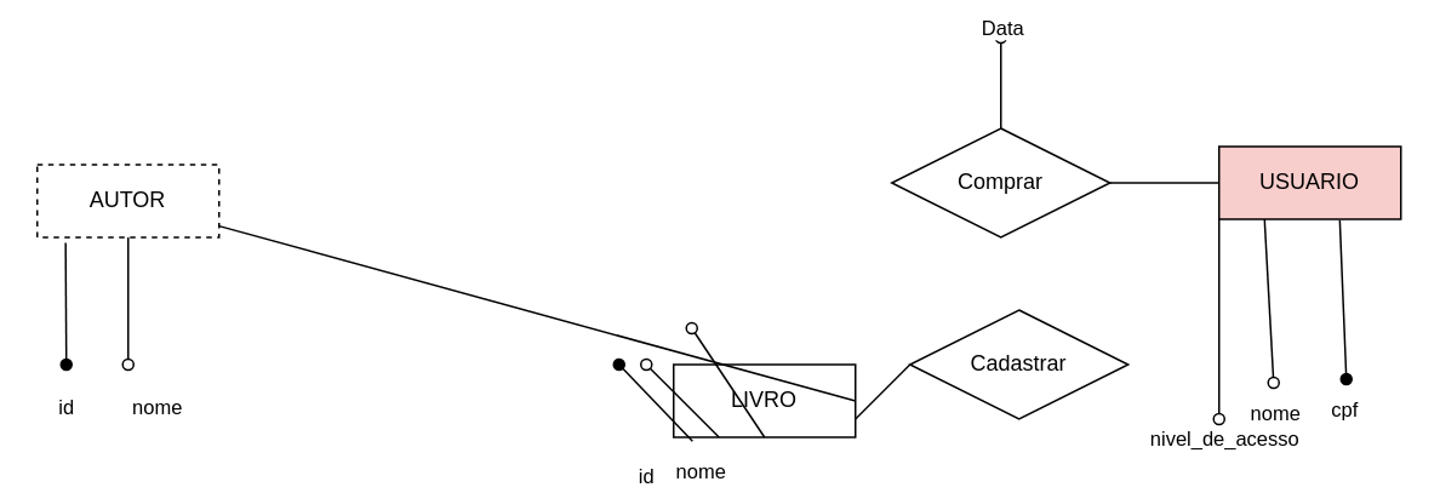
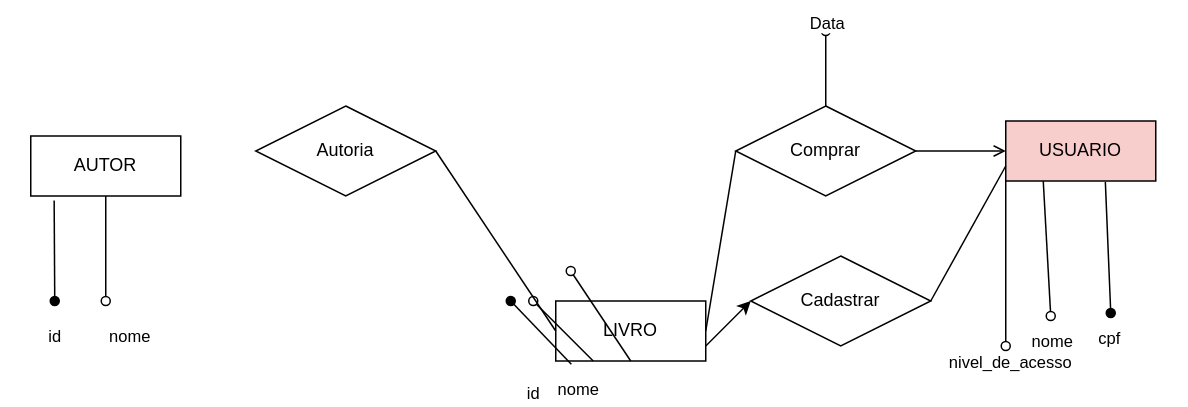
  <mxCell id="0" />
  <mxCell id="1" parent="0" />
  <mxCell id="2" value="LIVRO" style="whiteSpace=wrap;html=1;align=center;" vertex="1" parent="1"><mxGeometry x="370" y="200" width="100" height="40" as="geometry" /></mxCell>
  <mxCell id="3" value="USUARIO" style="whiteSpace=wrap;html=1;align=center;fillColor=#f8cecc;" vertex="1" parent="1"><mxGeometry x="670" y="80" width="100" height="40" as="geometry" /></mxCell>
  <mxCell id="4" value="" style="endArrow=oval;html=1;rounded=0;exitX=0.104;exitY=1.055;exitDx=0;exitDy=0;exitPerimeter=0;endFill=1;" edge="1" parent="1" source="2"><mxGeometry relative="1" as="geometry"><mxPoint x="360" y="230" as="sourcePoint" /><mxPoint x="340" y="200" as="targetPoint" /></mxGeometry></mxCell>
  <mxCell id="5" value="id" style="edgeLabel;html=1;align=center;verticalAlign=middle;resizable=0;points=[];" vertex="1" connectable="0" parent="4"><mxGeometry x="0.306" relative="1" as="geometry"><mxPoint y="47" as="offset" /></mxGeometry></mxCell>
  <mxCell id="6" value="" style="endArrow=oval;html=1;rounded=0;exitX=0.25;exitY=1;exitDx=0;exitDy=0;endFill=0;" edge="1" parent="1" source="2"><mxGeometry relative="1" as="geometry"><mxPoint x="350" y="120" as="sourcePoint" /><mxPoint x="355" y="200" as="targetPoint" /></mxGeometry></mxCell>
  <mxCell id="7" value="nome" style="edgeLabel;html=1;align=center;verticalAlign=middle;resizable=0;points=[];" vertex="1" connectable="0" parent="6"><mxGeometry x="0.35" y="-1" relative="1" as="geometry"><mxPoint x="16" y="46" as="offset" /></mxGeometry></mxCell>
  <mxCell id="8" value="" style="endArrow=oval;html=1;rounded=0;exitX=0.5;exitY=1;exitDx=0;exitDy=0;endFill=0;" edge="1" parent="1" source="2"><mxGeometry relative="1" as="geometry"><mxPoint x="360" y="142" as="sourcePoint" /><mxPoint x="380" y="180" as="targetPoint" /></mxGeometry></mxCell>
  <mxCell id="9" value="Comprar" style="shape=rhombus;perimeter=rhombusPerimeter;whiteSpace=wrap;html=1;align=center;" vertex="1" parent="1"><mxGeometry x="490" y="70" width="120" height="60" as="geometry" /></mxCell>
- <mxCell id="10" value="" style="endArrow=none;html=1;rounded=0;exitX=1;exitY=0.5;exitDx=0;exitDy=0;entryX=0;entryY=0.5;entryDx=0;entryDy=0;" edge="1" parent="1" source="9" target="3"><mxGeometry relative="1" as="geometry"><mxPoint x="530" y="250" as="sourcePoint" /><mxPoint x="690" y="250" as="targetPoint" /></mxGeometry></mxCell>
- <mxCell id="11" value="" style="endArrow=none;html=1;rounded=0;exitX=1;exitY=0.5;exitDx=0;exitDy=0;" edge="1" parent="1" source="2" target="12"><mxGeometry relative="1" as="geometry"><mxPoint x="620" y="110" as="sourcePoint" /><mxPoint x="680" y="110" as="targetPoint" /></mxGeometry></mxCell>
- <mxCell id="12" value="AUTOR" style="whiteSpace=wrap;html=1;align=center;dashed=1;" vertex="1" parent="1"><mxGeometry x="20" y="90" width="100" height="40" as="geometry" /></mxCell>
+ <mxCell id="10" value="" style="endArrow=open;html=1;rounded=0;exitX=1;exitY=0.5;exitDx=0;exitDy=0;entryX=0;entryY=0.5;entryDx=0;entryDy=0;" edge="1" parent="1" source="9" target="3"><mxGeometry relative="1" as="geometry"><mxPoint x="530" y="250" as="sourcePoint" /><mxPoint x="690" y="250" as="targetPoint" /></mxGeometry></mxCell>
+ <mxCell id="11" value="" style="endArrow=none;html=1;rounded=0;exitX=1;exitY=0.5;exitDx=0;exitDy=0;entryX=0;entryY=0.5;entryDx=0;entryDy=0;" edge="1" parent="1" source="2" target="9"><mxGeometry relative="1" as="geometry"><mxPoint x="620" y="110" as="sourcePoint" /><mxPoint x="680" y="110" as="targetPoint" /></mxGeometry></mxCell>
+ <mxCell id="12" value="AUTOR" style="whiteSpace=wrap;html=1;align=center;" vertex="1" parent="1"><mxGeometry x="20" y="90" width="100" height="40" as="geometry" /></mxCell>
  <mxCell id="13" value="" style="endArrow=oval;html=1;rounded=0;exitX=0.156;exitY=1.075;exitDx=0;exitDy=0;exitPerimeter=0;endFill=1;" edge="1" parent="1" source="12"><mxGeometry relative="1" as="geometry"><mxPoint x="290" y="132" as="sourcePoint" /><mxPoint x="36" y="200" as="targetPoint" /></mxGeometry></mxCell>
  <mxCell id="14" value="id" style="edgeLabel;html=1;align=center;verticalAlign=middle;resizable=0;points=[];" vertex="1" connectable="0" parent="13"><mxGeometry x="0.306" relative="1" as="geometry"><mxPoint y="47" as="offset" /></mxGeometry></mxCell>
  <mxCell id="15" value="" style="endArrow=oval;html=1;rounded=0;exitX=0.5;exitY=1;exitDx=0;exitDy=0;endFill=0;" edge="1" parent="1" source="12"><mxGeometry relative="1" as="geometry"><mxPoint x="305" y="130" as="sourcePoint" /><mxPoint x="70" y="200" as="targetPoint" /></mxGeometry></mxCell>
  <mxCell id="16" value="nome" style="edgeLabel;html=1;align=center;verticalAlign=middle;resizable=0;points=[];" vertex="1" connectable="0" parent="15"><mxGeometry x="0.35" y="-1" relative="1" as="geometry"><mxPoint x="16" y="46" as="offset" /></mxGeometry></mxCell>
+ <mxCell id="17" value="Autoria" style="shape=rhombus;perimeter=rhombusPerimeter;whiteSpace=wrap;html=1;align=center;" vertex="1" parent="1"><mxGeometry x="170" y="70" width="120" height="60" as="geometry" /></mxCell>
+ <mxCell id="18" value="" style="endArrow=none;html=1;rounded=0;exitX=1;exitY=0.5;exitDx=0;exitDy=0;entryX=0;entryY=0.5;entryDx=0;entryDy=0;" edge="1" parent="1" source="17" target="2"><mxGeometry relative="1" as="geometry"><mxPoint x="130" y="120" as="sourcePoint" /><mxPoint x="180" y="110" as="targetPoint" /></mxGeometry></mxCell>
  <mxCell id="19" value="" style="endArrow=oval;html=1;rounded=0;exitX=0.5;exitY=0;exitDx=0;exitDy=0;endFill=0;" edge="1" parent="1" source="9"><mxGeometry relative="1" as="geometry"><mxPoint x="570" y="-60" as="sourcePoint" /><mxPoint x="550" y="20" as="targetPoint" /></mxGeometry></mxCell>
  <mxCell id="20" value="Data" style="edgeLabel;html=1;align=center;verticalAlign=middle;resizable=0;points=[];" vertex="1" connectable="0" parent="19"><mxGeometry x="-0.4" y="-3" relative="1" as="geometry"><mxPoint x="-3" y="-41" as="offset" /></mxGeometry></mxCell>
  <mxCell id="21" value="" style="endArrow=oval;html=1;rounded=0;exitX=0.25;exitY=1;exitDx=0;exitDy=0;endFill=0;" edge="1" parent="1" source="3"><mxGeometry relative="1" as="geometry"><mxPoint x="700" y="130" as="sourcePoint" /><mxPoint x="700" y="210" as="targetPoint" /></mxGeometry></mxCell>
  <mxCell id="22" value="nome" style="edgeLabel;html=1;align=center;verticalAlign=middle;resizable=0;points=[];" vertex="1" connectable="0" parent="21"><mxGeometry x="0.35" y="-1" relative="1" as="geometry"><mxPoint x="3" y="46" as="offset" /></mxGeometry></mxCell>
  <mxCell id="23" value="" style="endArrow=oval;html=1;rounded=0;exitX=0.664;exitY=1.015;exitDx=0;exitDy=0;exitPerimeter=0;endFill=1;" edge="1" parent="1" source="3"><mxGeometry relative="1" as="geometry"><mxPoint x="740" y="130" as="sourcePoint" /><mxPoint x="740" y="208" as="targetPoint" /></mxGeometry></mxCell>
  <mxCell id="24" value="cpf" style="edgeLabel;html=1;align=center;verticalAlign=middle;resizable=0;points=[];" vertex="1" connectable="0" parent="23"><mxGeometry x="0.306" relative="1" as="geometry"><mxPoint y="47" as="offset" /></mxGeometry></mxCell>
  <mxCell id="25" value="" style="endArrow=oval;html=1;rounded=0;exitX=0;exitY=1;exitDx=0;exitDy=0;endFill=0;" edge="1" parent="1" source="3"><mxGeometry relative="1" as="geometry"><mxPoint x="677" y="141.68" as="sourcePoint" /><mxPoint x="670" y="230" as="targetPoint" /></mxGeometry></mxCell>
  <mxCell id="26" value="nivel_de_acesso" style="edgeLabel;html=1;align=center;verticalAlign=middle;resizable=0;points=[];" vertex="1" connectable="0" parent="25"><mxGeometry x="0.35" y="-1" relative="1" as="geometry"><mxPoint x="3" y="46" as="offset" /></mxGeometry></mxCell>
  <mxCell id="27" value="Cadastrar" style="shape=rhombus;perimeter=rhombusPerimeter;whiteSpace=wrap;html=1;align=center;" vertex="1" parent="1"><mxGeometry x="500" y="170" width="120" height="60" as="geometry" /></mxCell>
- <mxCell id="28" value="" style="endArrow=none;html=1;rounded=0;exitX=1;exitY=0.75;exitDx=0;exitDy=0;entryX=0;entryY=0.5;entryDx=0;entryDy=0;" edge="1" parent="1" source="2" target="27"><mxGeometry relative="1" as="geometry"><mxPoint x="440" y="110" as="sourcePoint" /><mxPoint x="500" y="110" as="targetPoint" /></mxGeometry></mxCell>
+ <mxCell id="28" value="" style="endArrow=classic;html=1;rounded=0;exitX=1;exitY=0.75;exitDx=0;exitDy=0;entryX=0;entryY=0.5;entryDx=0;entryDy=0;" edge="1" parent="1" source="2" target="27"><mxGeometry relative="1" as="geometry"><mxPoint x="440" y="110" as="sourcePoint" /><mxPoint x="500" y="110" as="targetPoint" /></mxGeometry></mxCell>
+ <mxCell id="29" value="" style="endArrow=none;html=1;rounded=0;exitX=0;exitY=0.75;exitDx=0;exitDy=0;entryX=1;entryY=0.5;entryDx=0;entryDy=0;" edge="1" parent="1" source="3" target="27"><mxGeometry relative="1" as="geometry"><mxPoint x="440" y="120" as="sourcePoint" /><mxPoint x="510" y="200" as="targetPoint" /></mxGeometry></mxCell>
